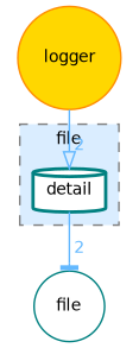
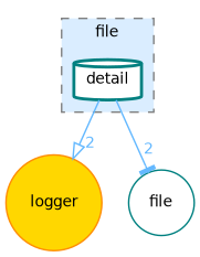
  digraph {
    compound=true
    node [color=teal fillcolor=white fontname=Helvetica fontsize=10 shape=circle style=filled]
    edge [color=steelblue1 fontcolor=steelblue1 fontname=Helvetica fontsize=10 headlabel=2 labeldistance=1.5 labelfontname=Helvetica labelfontsize=10]
    n1 [height=0.2 label=detail shape=cylinder style="filled,bold" width=0.4]
    n2 [color=darkorange fillcolor=gold height=0.2 label=logger width=0.4]
    n3 [height=0.2 label=file width=0.4]
    subgraph cluster_1 {
      bgcolor="#daedff"
      fontname=Helvetica
      fontsize=10
      label=file
      pencolor=grey50
      style="filled,dashed"
      n1
    }
-   n2 -> n1 [arrowhead=onormal]
+   n1 -> n2 [arrowhead=onormal]
    n1 -> n3 [arrowhead=tee]
  }
